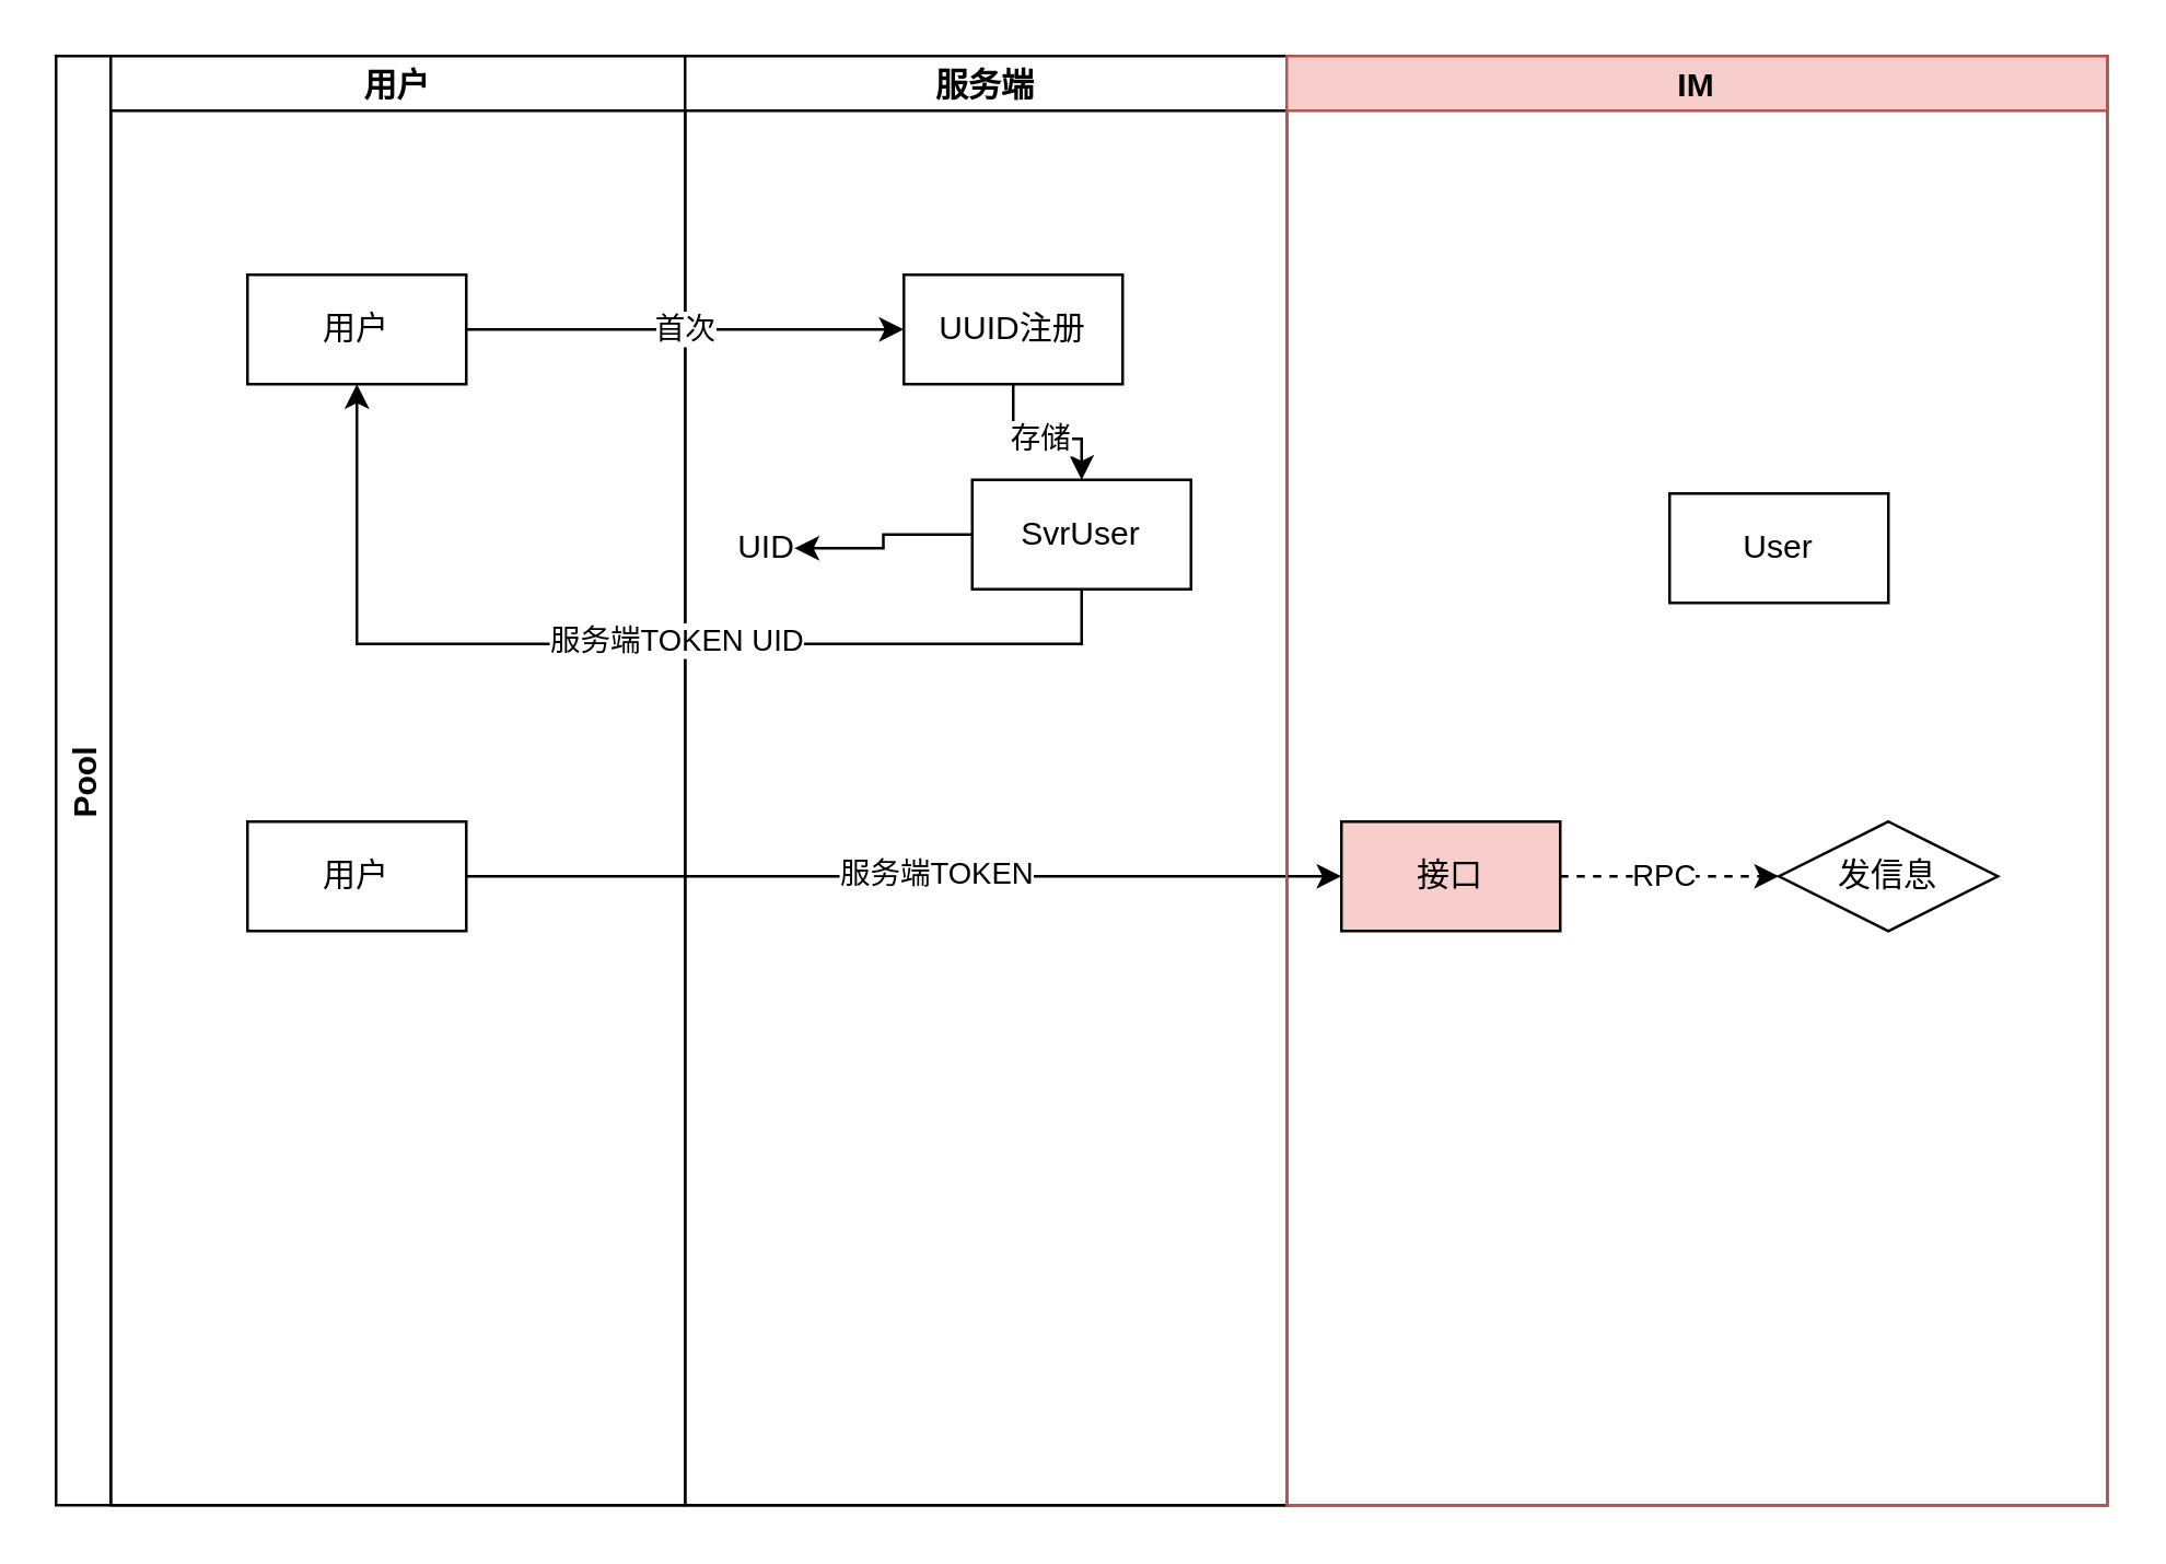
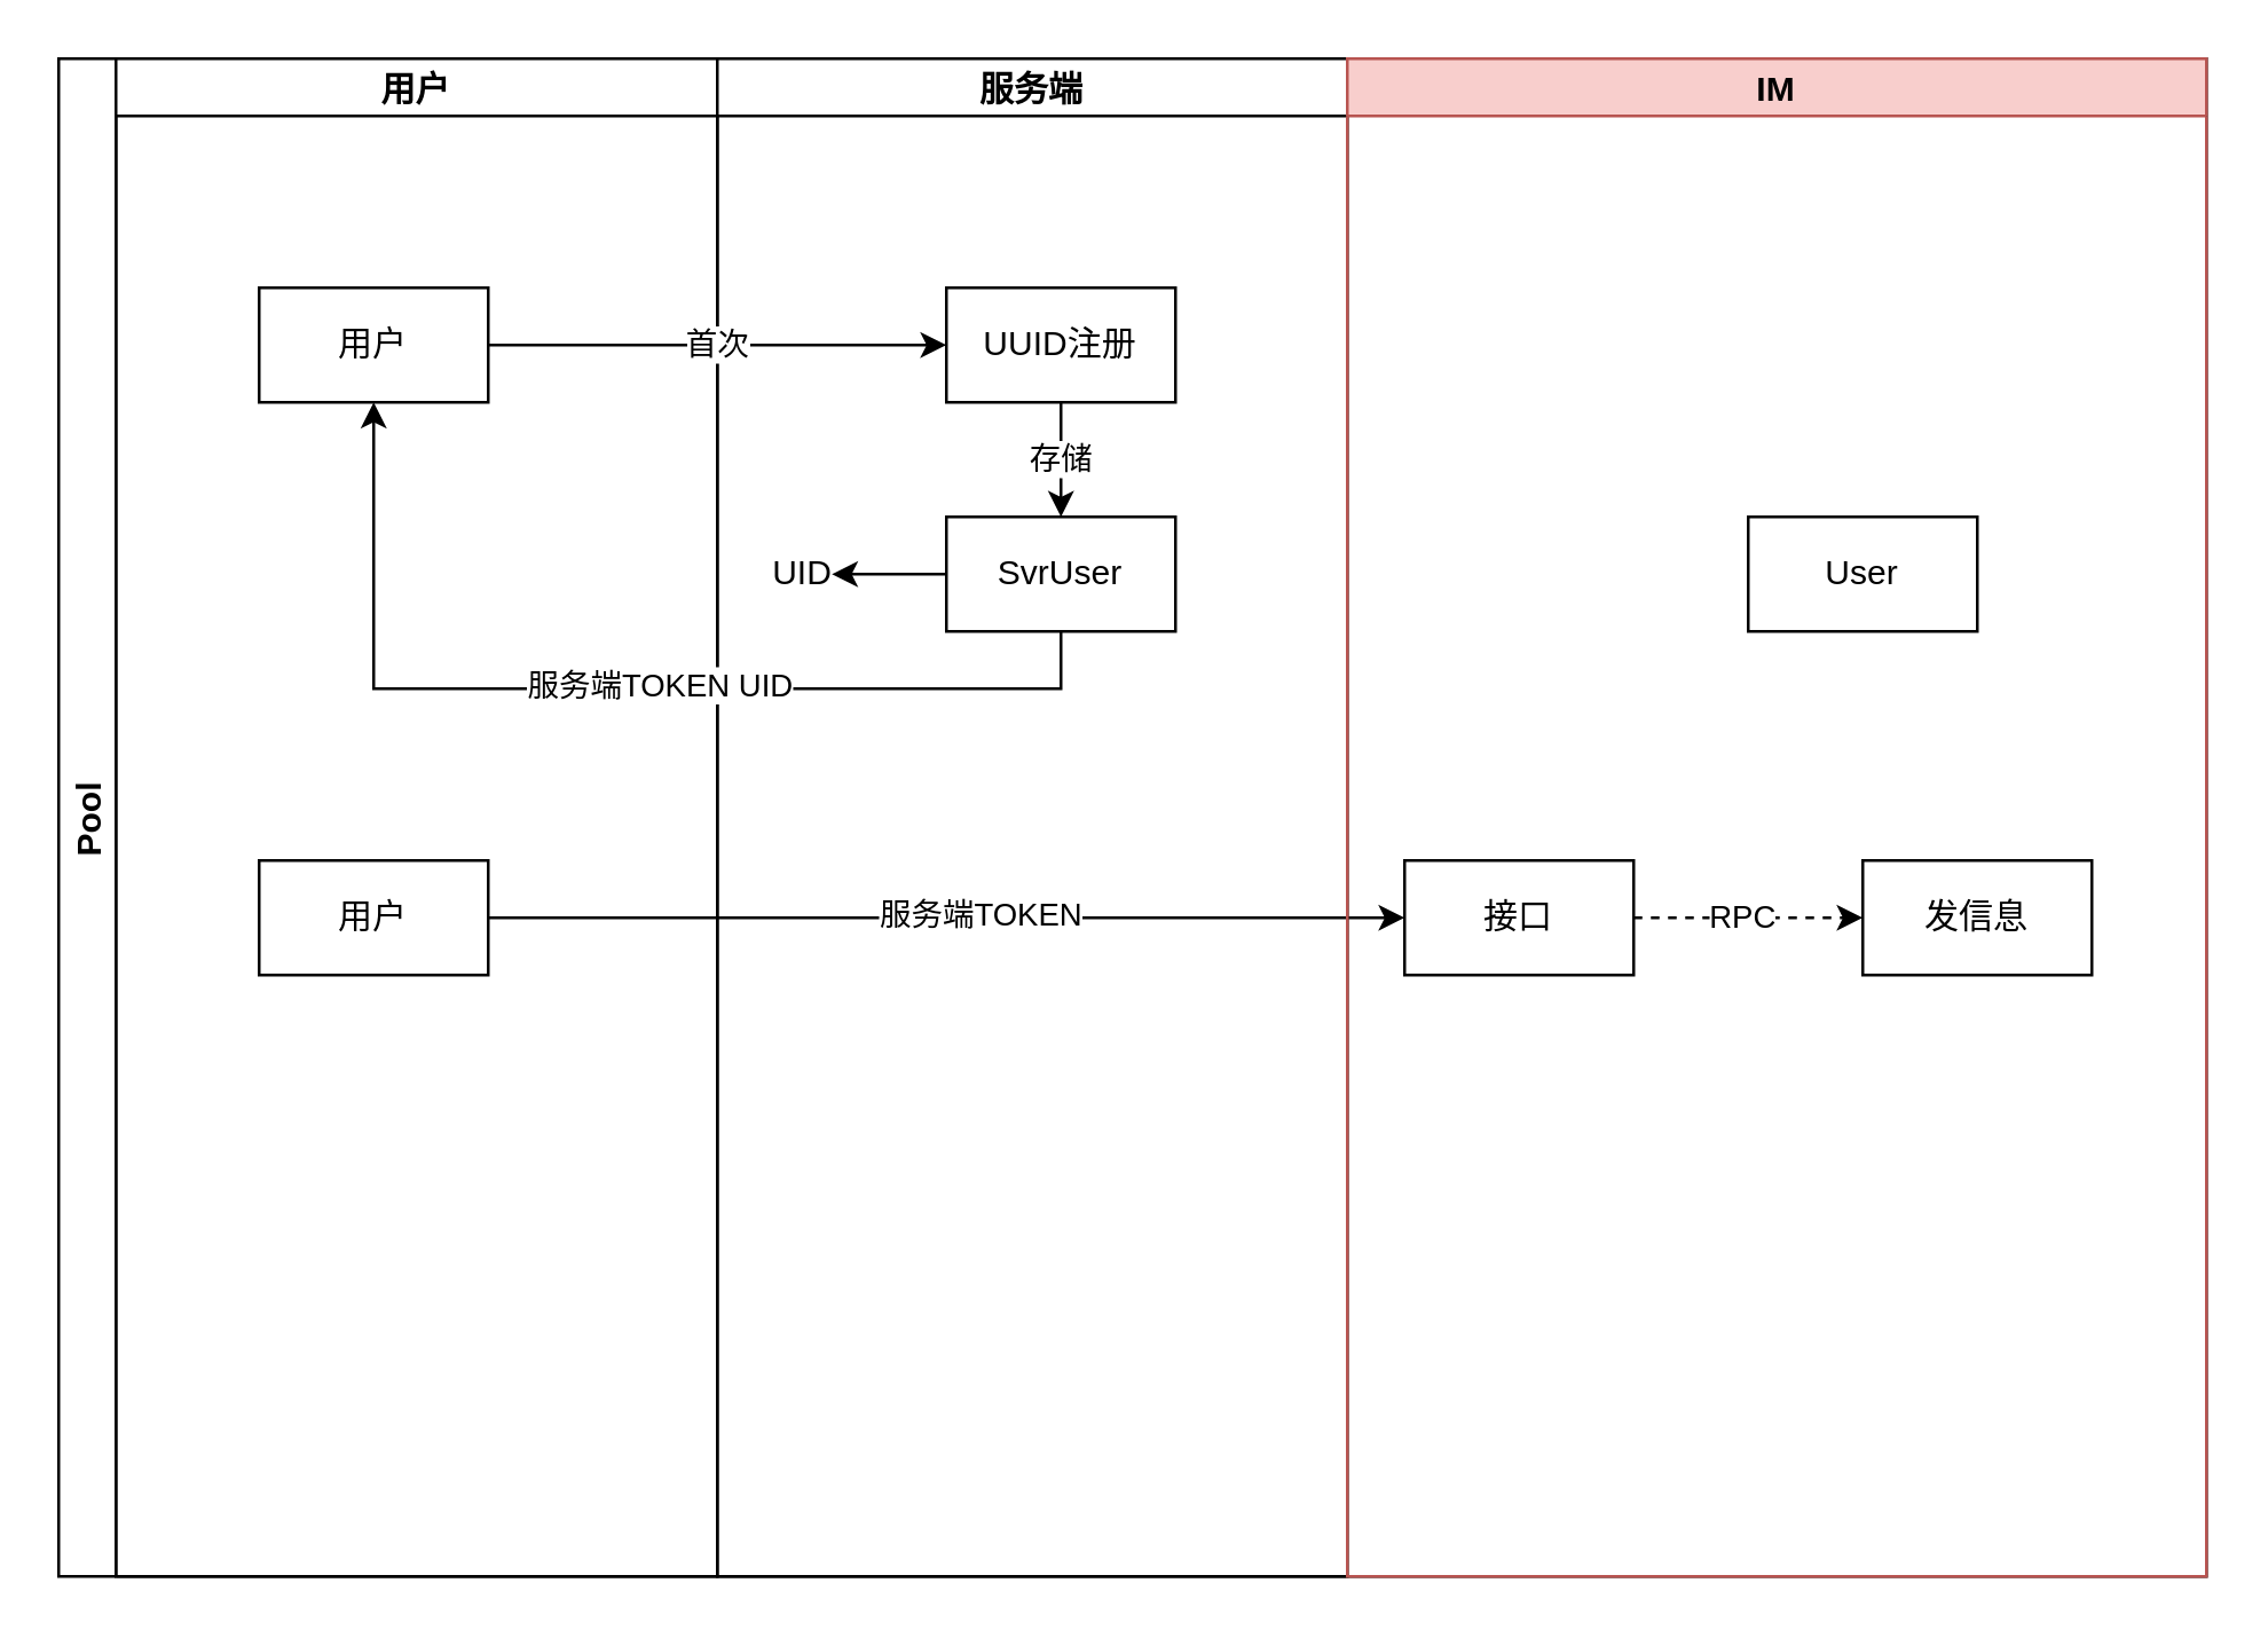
  <mxCell id="0" />
  <mxCell id="1" parent="0" />
  <mxCell id="2" value="Pool" style="swimlane;childLayout=stackLayout;resizeParent=1;resizeParentMax=0;startSize=20;horizontal=0;horizontalStack=1;" vertex="1" parent="1"><mxGeometry x="20" y="20" width="750" height="530" as="geometry" /></mxCell>
  <mxCell id="3" value="用户" style="swimlane;startSize=20;" vertex="1" parent="2"><mxGeometry x="20" width="210" height="530" as="geometry" /></mxCell>
  <mxCell id="4" value="用户" style="rounded=0;whiteSpace=wrap;html=1;" vertex="1" parent="3"><mxGeometry x="50" y="80" width="80" height="40" as="geometry" /></mxCell>
  <mxCell id="5" value="用户" style="rounded=0;whiteSpace=wrap;html=1;" vertex="1" parent="3"><mxGeometry x="50" y="280" width="80" height="40" as="geometry" /></mxCell>
  <mxCell id="6" value="服务端" style="swimlane;startSize=20;" vertex="1" parent="2"><mxGeometry x="230" width="220" height="530" as="geometry" /></mxCell>
  <mxCell id="7" value="存储" style="edgeStyle=orthogonalEdgeStyle;rounded=0;orthogonalLoop=1;jettySize=auto;html=1;exitX=0.5;exitY=1;exitDx=0;exitDy=0;dashed=0;" edge="1" parent="6" source="8" target="10"><mxGeometry relative="1" as="geometry" /></mxCell>
  <mxCell id="8" value="UUID注册" style="rounded=0;whiteSpace=wrap;html=1;" vertex="1" parent="6"><mxGeometry x="80" y="80" width="80" height="40" as="geometry" /></mxCell>
  <mxCell id="9" style="edgeStyle=orthogonalEdgeStyle;rounded=0;orthogonalLoop=1;jettySize=auto;html=1;exitX=0;exitY=0.5;exitDx=0;exitDy=0;" edge="1" parent="6" source="10" target="11"><mxGeometry relative="1" as="geometry" /></mxCell>
- <mxCell id="10" value="SvrUser" style="rounded=0;whiteSpace=wrap;html=1;" vertex="1" parent="6"><mxGeometry x="105" y="155" width="80" height="40" as="geometry" /></mxCell>
+ <mxCell id="10" value="SvrUser" style="rounded=0;whiteSpace=wrap;html=1;" vertex="1" parent="6"><mxGeometry x="80" y="160" width="80" height="40" as="geometry" /></mxCell>
  <mxCell id="11" value="UID" style="text;html=1;strokeColor=none;fillColor=none;align=center;verticalAlign=middle;whiteSpace=wrap;rounded=0;" vertex="1" parent="6"><mxGeometry x="20" y="165" width="20" height="30" as="geometry" /></mxCell>
  <mxCell id="12" value="首次" style="edgeStyle=orthogonalEdgeStyle;rounded=0;orthogonalLoop=1;jettySize=auto;html=1;exitX=1;exitY=0.5;exitDx=0;exitDy=0;" edge="1" parent="2" source="4" target="8"><mxGeometry relative="1" as="geometry" /></mxCell>
  <mxCell id="13" style="edgeStyle=orthogonalEdgeStyle;rounded=0;orthogonalLoop=1;jettySize=auto;html=1;exitX=0.5;exitY=1;exitDx=0;exitDy=0;entryX=0.5;entryY=1;entryDx=0;entryDy=0;" edge="1" parent="2" source="10" target="4"><mxGeometry relative="1" as="geometry" /></mxCell>
  <mxCell id="14" value="服务端TOKEN UID" style="edgeLabel;html=1;align=center;verticalAlign=middle;resizable=0;points=[];" vertex="1" connectable="0" parent="13"><mxGeometry x="-0.108" y="-2" relative="1" as="geometry"><mxPoint as="offset" /></mxGeometry></mxCell>
  <mxCell id="15" style="edgeStyle=orthogonalEdgeStyle;rounded=0;orthogonalLoop=1;jettySize=auto;html=1;exitX=1;exitY=0.5;exitDx=0;exitDy=0;" edge="1" parent="2" source="5" target="20"><mxGeometry relative="1" as="geometry" /></mxCell>
  <mxCell id="16" value="服务端TOKEN" style="edgeLabel;html=1;align=center;verticalAlign=middle;resizable=0;points=[];" vertex="1" connectable="0" parent="15"><mxGeometry x="-0.087" y="2" relative="1" as="geometry"><mxPoint x="25" as="offset" /></mxGeometry></mxCell>
  <mxCell id="17" value="IM" style="swimlane;startSize=20;fillColor=#f8cecc;strokeColor=#b85450;" vertex="1" parent="2"><mxGeometry x="450" width="300" height="530" as="geometry" /></mxCell>
- <mxCell id="18" value="发信息" style="rhombus;whiteSpace=wrap;html=1;" vertex="1" parent="17"><mxGeometry x="180" y="280" width="80" height="40" as="geometry" /></mxCell>
+ <mxCell id="18" value="发信息" style="rounded=0;whiteSpace=wrap;html=1;" vertex="1" parent="17"><mxGeometry x="180" y="280" width="80" height="40" as="geometry" /></mxCell>
  <mxCell id="19" value="User" style="rounded=0;whiteSpace=wrap;html=1;" vertex="1" parent="17"><mxGeometry x="140" y="160" width="80" height="40" as="geometry" /></mxCell>
- <mxCell id="20" value="接口" style="rounded=0;whiteSpace=wrap;html=1;fillColor=#f8cecc;" vertex="1" parent="17"><mxGeometry x="20" y="280" width="80" height="40" as="geometry" /></mxCell>
+ <mxCell id="20" value="接口" style="rounded=0;whiteSpace=wrap;html=1;" vertex="1" parent="17"><mxGeometry x="20" y="280" width="80" height="40" as="geometry" /></mxCell>
  <mxCell id="21" style="edgeStyle=orthogonalEdgeStyle;rounded=0;orthogonalLoop=1;jettySize=auto;html=1;exitX=1;exitY=0.5;exitDx=0;exitDy=0;entryX=0;entryY=0.5;entryDx=0;entryDy=0;dashed=1;" edge="1" parent="17" source="20" target="18"><mxGeometry relative="1" as="geometry" /></mxCell>
  <mxCell id="22" value="RPC" style="edgeLabel;html=1;align=center;verticalAlign=middle;resizable=0;points=[];" vertex="1" connectable="0" parent="21"><mxGeometry x="-0.07" y="1" relative="1" as="geometry"><mxPoint as="offset" /></mxGeometry></mxCell>
